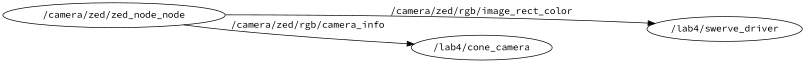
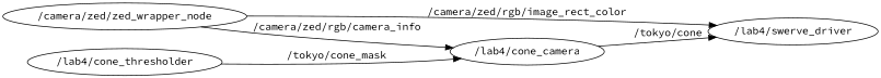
  digraph {
    compound=True
    fontname="Source Code Pro"
    rank=same
    rankdir=LR
    ranksep=0.2
    node [fontname="Source Code Pro" shape=ellipse]
    edge [fontname="Source Code Pro"]
-   n1 [height=0.5 label="/camera/zed/zed_node_node"]
+   n1 [height=0.5 label="/camera/zed/zed_wrapper_node"]
    n2 [height=0.5 label="/lab4/cone_camera"]
    n3 [height=0.5 label="/lab4/swerve_driver"]
+   n4 [height=0.5 label="/lab4/cone_thresholder"]
    n1 -> n2 [label="/camera/zed/rgb/camera_info"]
    n1 -> n3 [label="/camera/zed/rgb/image_rect_color"]
+   n2 -> n3 [label="/tokyo/cone"]
+   n4 -> n2 [label="/tokyo/cone_mask"]
  }
